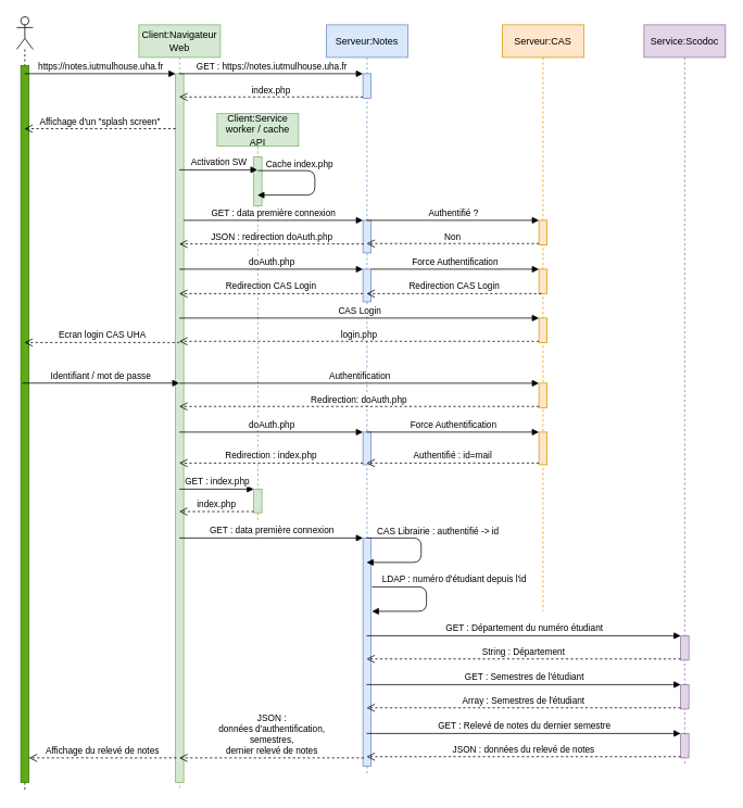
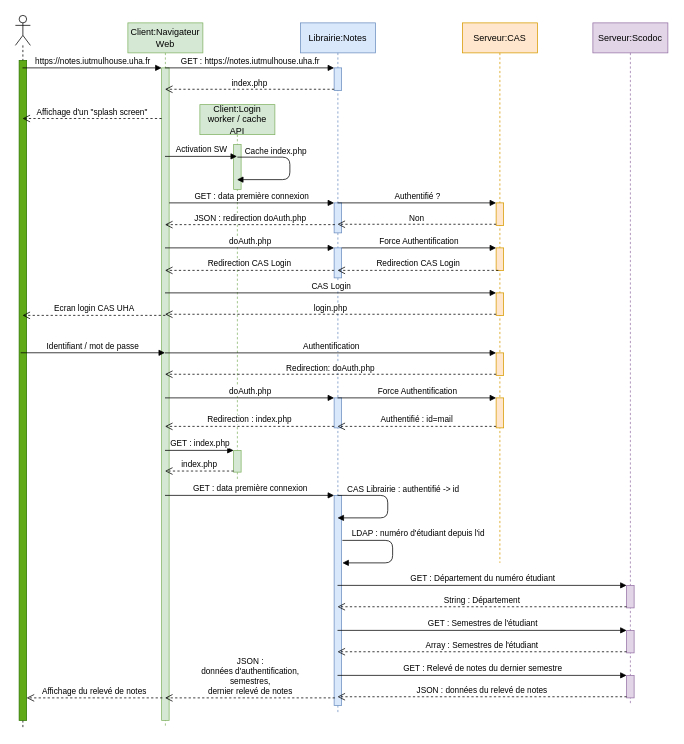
  <mxCell id="0" />
  <mxCell id="1" parent="0" />
  <mxCell id="2" value="Client:Navigateur Web" style="shape=umlLifeline;perimeter=lifelinePerimeter;whiteSpace=wrap;html=1;container=1;collapsible=0;recursiveResize=0;outlineConnect=0;fillColor=#d5e8d4;strokeColor=#82b366;" vertex="1" parent="1"><mxGeometry x="170" y="30" width="100" height="940" as="geometry" /></mxCell>
  <mxCell id="3" value="" style="html=1;points=[];perimeter=orthogonalPerimeter;fillColor=#d5e8d4;strokeColor=#82b366;" vertex="1" parent="2"><mxGeometry x="45" y="60" width="10" height="870" as="geometry" /></mxCell>
- <mxCell id="4" value="Serveur:Notes" style="shape=umlLifeline;perimeter=lifelinePerimeter;whiteSpace=wrap;html=1;container=1;collapsible=0;recursiveResize=0;outlineConnect=0;fillColor=#dae8fc;strokeColor=#6c8ebf;" vertex="1" parent="1"><mxGeometry x="400" y="30" width="100" height="920" as="geometry" /></mxCell>
+ <mxCell id="4" value="Librairie:Notes" style="shape=umlLifeline;perimeter=lifelinePerimeter;whiteSpace=wrap;html=1;container=1;collapsible=0;recursiveResize=0;outlineConnect=0;fillColor=#dae8fc;strokeColor=#6c8ebf;" vertex="1" parent="1"><mxGeometry x="400" y="30" width="100" height="920" as="geometry" /></mxCell>
  <mxCell id="5" value="" style="html=1;points=[];perimeter=orthogonalPerimeter;fillColor=#dae8fc;strokeColor=#6c8ebf;" vertex="1" parent="4"><mxGeometry x="45" y="60" width="10" height="30" as="geometry" /></mxCell>
  <mxCell id="6" value="" style="html=1;points=[];perimeter=orthogonalPerimeter;fillColor=#dae8fc;strokeColor=#6c8ebf;" vertex="1" parent="4"><mxGeometry x="45" y="240" width="10" height="40" as="geometry" /></mxCell>
  <mxCell id="7" value="" style="html=1;points=[];perimeter=orthogonalPerimeter;fillColor=#dae8fc;strokeColor=#6c8ebf;" vertex="1" parent="4"><mxGeometry x="45" y="300" width="10" height="40" as="geometry" /></mxCell>
  <mxCell id="8" value="" style="html=1;points=[];perimeter=orthogonalPerimeter;fillColor=#dae8fc;strokeColor=#6c8ebf;" vertex="1" parent="4"><mxGeometry x="45" y="500" width="10" height="40" as="geometry" /></mxCell>
  <mxCell id="9" value="" style="html=1;points=[];perimeter=orthogonalPerimeter;fillColor=#dae8fc;strokeColor=#6c8ebf;" vertex="1" parent="4"><mxGeometry x="45" y="630" width="10" height="280" as="geometry" /></mxCell>
  <mxCell id="10" value="Serveur:CAS" style="shape=umlLifeline;perimeter=lifelinePerimeter;whiteSpace=wrap;html=1;container=1;collapsible=0;recursiveResize=0;outlineConnect=0;fillColor=#ffe6cc;strokeColor=#d79b00;" vertex="1" parent="1"><mxGeometry x="616" y="30" width="100" height="720" as="geometry" /></mxCell>
  <mxCell id="11" value="" style="html=1;points=[];perimeter=orthogonalPerimeter;fillColor=#ffe6cc;strokeColor=#d79b00;" vertex="1" parent="10"><mxGeometry x="45" y="240" width="10" height="30" as="geometry" /></mxCell>
  <mxCell id="12" value="" style="html=1;points=[];perimeter=orthogonalPerimeter;fillColor=#ffe6cc;strokeColor=#d79b00;" vertex="1" parent="10"><mxGeometry x="45" y="300" width="10" height="30" as="geometry" /></mxCell>
  <mxCell id="13" value="" style="html=1;points=[];perimeter=orthogonalPerimeter;fillColor=#ffe6cc;strokeColor=#d79b00;" vertex="1" parent="10"><mxGeometry x="45" y="360" width="10" height="30" as="geometry" /></mxCell>
  <mxCell id="14" value="" style="html=1;points=[];perimeter=orthogonalPerimeter;fillColor=#ffe6cc;strokeColor=#d79b00;" vertex="1" parent="10"><mxGeometry x="45" y="440" width="10" height="30" as="geometry" /></mxCell>
  <mxCell id="15" value="" style="html=1;points=[];perimeter=orthogonalPerimeter;fillColor=#ffe6cc;strokeColor=#d79b00;" vertex="1" parent="10"><mxGeometry x="45" y="500" width="10" height="40" as="geometry" /></mxCell>
- <mxCell id="16" value="Client:Service worker / cache API" style="shape=umlLifeline;perimeter=lifelinePerimeter;whiteSpace=wrap;html=1;container=1;collapsible=0;recursiveResize=0;outlineConnect=0;fillColor=#d5e8d4;strokeColor=#82b366;" vertex="1" parent="1"><mxGeometry x="266" y="139" width="100" height="501" as="geometry" /></mxCell>
+ <mxCell id="16" value="Client:Login worker / cache API" style="shape=umlLifeline;perimeter=lifelinePerimeter;whiteSpace=wrap;html=1;container=1;collapsible=0;recursiveResize=0;outlineConnect=0;fillColor=#d5e8d4;strokeColor=#82b366;" vertex="1" parent="1"><mxGeometry x="266" y="139" width="100" height="501" as="geometry" /></mxCell>
  <mxCell id="17" value="" style="html=1;points=[];perimeter=orthogonalPerimeter;fillColor=#d5e8d4;strokeColor=#82b366;" vertex="1" parent="16"><mxGeometry x="45" y="53" width="10" height="60" as="geometry" /></mxCell>
  <mxCell id="18" value="" style="html=1;points=[];perimeter=orthogonalPerimeter;fillColor=#d5e8d4;strokeColor=#82b366;" vertex="1" parent="16"><mxGeometry x="45" y="461" width="10" height="29" as="geometry" /></mxCell>
  <mxCell id="19" value="" style="shape=umlLifeline;participant=umlActor;perimeter=lifelinePerimeter;whiteSpace=wrap;html=1;container=1;collapsible=0;recursiveResize=0;verticalAlign=top;spacingTop=36;outlineConnect=0;" vertex="1" parent="1"><mxGeometry x="20" y="20" width="20" height="950" as="geometry" /></mxCell>
  <mxCell id="20" value="" style="html=1;points=[];perimeter=orthogonalPerimeter;fillColor=#60a917;strokeColor=#2D7600;fontColor=#ffffff;" vertex="1" parent="19"><mxGeometry x="5" y="60" width="10" height="880" as="geometry" /></mxCell>
  <mxCell id="21" value="https://notes.iutmulhouse.uha.fr" style="html=1;verticalAlign=bottom;endArrow=block;entryX=0;entryY=0;" edge="1" target="3" parent="1" source="19"><mxGeometry relative="1" as="geometry"><mxPoint x="145" y="90" as="sourcePoint" /></mxGeometry></mxCell>
  <mxCell id="22" value="Affichage d'un &quot;splash screen&quot;" style="html=1;verticalAlign=bottom;endArrow=open;dashed=1;endSize=8;exitX=0;exitY=0.257;exitDx=0;exitDy=0;exitPerimeter=0;" edge="1" parent="1"><mxGeometry relative="1" as="geometry"><mxPoint x="29.5" y="157.52" as="targetPoint" /><mxPoint x="215" y="157.52" as="sourcePoint" /></mxGeometry></mxCell>
  <mxCell id="23" value="GET : https://notes.iutmulhouse.uha.fr" style="html=1;verticalAlign=bottom;endArrow=block;entryX=0;entryY=0;" edge="1" target="5" parent="1" source="2"><mxGeometry relative="1" as="geometry"><mxPoint x="375" y="90" as="sourcePoint" /></mxGeometry></mxCell>
  <mxCell id="24" value="index.php" style="html=1;verticalAlign=bottom;endArrow=open;dashed=1;endSize=8;exitX=0;exitY=0.95;" edge="1" source="5" parent="1" target="2"><mxGeometry relative="1" as="geometry"><mxPoint x="220" y="120" as="targetPoint" /></mxGeometry></mxCell>
  <mxCell id="25" value="" style="html=1;verticalAlign=bottom;endArrow=block;" edge="1" parent="1"><mxGeometry x="-0.373" y="60" width="80" relative="1" as="geometry"><mxPoint x="316" y="209" as="sourcePoint" /><mxPoint x="315.5" y="239" as="targetPoint" /><Array as="points"><mxPoint x="386" y="209" /><mxPoint x="386" y="239" /></Array><mxPoint x="1" as="offset" /></mxGeometry></mxCell>
  <mxCell id="26" value="Cache index.php" style="edgeLabel;html=1;align=center;verticalAlign=middle;resizable=0;points=[];" vertex="1" connectable="0" parent="25"><mxGeometry x="-0.39" y="2" relative="1" as="geometry"><mxPoint x="-2" y="-7" as="offset" /></mxGeometry></mxCell>
  <mxCell id="27" value="Activation SW" style="html=1;verticalAlign=bottom;endArrow=block;" edge="1" parent="1"><mxGeometry width="80" relative="1" as="geometry"><mxPoint x="219.5" y="208" as="sourcePoint" /><mxPoint x="315.5" y="208" as="targetPoint" /></mxGeometry></mxCell>
  <mxCell id="28" value="GET : data première connexion" style="html=1;verticalAlign=bottom;endArrow=block;entryX=0;entryY=0;" edge="1" target="6" parent="1" source="3"><mxGeometry relative="1" as="geometry"><mxPoint x="375" y="270" as="sourcePoint" /></mxGeometry></mxCell>
  <mxCell id="29" value="Authentifié ?" style="html=1;verticalAlign=bottom;endArrow=block;entryX=0;entryY=0;" edge="1" target="11" parent="1" source="4"><mxGeometry relative="1" as="geometry"><mxPoint x="621" y="270" as="sourcePoint" /></mxGeometry></mxCell>
  <mxCell id="30" value="JSON : redirection doAuth.php" style="html=1;verticalAlign=bottom;endArrow=open;dashed=1;endSize=8;exitX=0.1;exitY=0.725;exitDx=0;exitDy=0;exitPerimeter=0;" edge="1" source="6" parent="1" target="2"><mxGeometry relative="1" as="geometry"><mxPoint x="375" y="346" as="targetPoint" /></mxGeometry></mxCell>
  <mxCell id="31" value="Non" style="html=1;verticalAlign=bottom;endArrow=open;dashed=1;endSize=8;exitX=0;exitY=0.95;" edge="1" source="11" parent="1" target="4"><mxGeometry relative="1" as="geometry"><mxPoint x="591" y="346" as="targetPoint" /></mxGeometry></mxCell>
  <mxCell id="32" value="doAuth.php" style="html=1;verticalAlign=bottom;endArrow=block;entryX=0;entryY=0;" edge="1" target="7" parent="1" source="2"><mxGeometry relative="1" as="geometry"><mxPoint x="375" y="350" as="sourcePoint" /></mxGeometry></mxCell>
  <mxCell id="33" value="Redirection CAS Login" style="html=1;verticalAlign=bottom;endArrow=open;dashed=1;endSize=8;exitX=0;exitY=0.75;exitDx=0;exitDy=0;exitPerimeter=0;" edge="1" source="7" parent="1" target="2"><mxGeometry relative="1" as="geometry"><mxPoint x="375" y="426" as="targetPoint" /></mxGeometry></mxCell>
  <mxCell id="34" value="Force Authentification" style="html=1;verticalAlign=bottom;endArrow=block;entryX=0;entryY=0;" edge="1" target="12" parent="1" source="7"><mxGeometry relative="1" as="geometry"><mxPoint x="591" y="330" as="sourcePoint" /></mxGeometry></mxCell>
  <mxCell id="35" value="Redirection CAS Login" style="html=1;verticalAlign=bottom;endArrow=open;dashed=1;endSize=8;exitX=0.3;exitY=1;exitDx=0;exitDy=0;exitPerimeter=0;" edge="1" source="12" parent="1" target="4"><mxGeometry relative="1" as="geometry"><mxPoint x="591" y="406" as="targetPoint" /></mxGeometry></mxCell>
  <mxCell id="36" value="CAS Login" style="html=1;verticalAlign=bottom;endArrow=block;entryX=0;entryY=0;" edge="1" target="13" parent="1" source="2"><mxGeometry relative="1" as="geometry"><mxPoint x="591" y="380" as="sourcePoint" /></mxGeometry></mxCell>
  <mxCell id="37" value="login.php" style="html=1;verticalAlign=bottom;endArrow=open;dashed=1;endSize=8;exitX=0;exitY=0.95;" edge="1" source="13" parent="1" target="2"><mxGeometry relative="1" as="geometry"><mxPoint x="591" y="456" as="targetPoint" /></mxGeometry></mxCell>
  <mxCell id="38" value="Ecran login CAS UHA" style="html=1;verticalAlign=bottom;endArrow=open;dashed=1;endSize=8;" edge="1" parent="1" target="19"><mxGeometry relative="1" as="geometry"><mxPoint x="220" y="420" as="sourcePoint" /><mxPoint x="206" y="450" as="targetPoint" /></mxGeometry></mxCell>
  <mxCell id="39" value="Identifiant / mot de passe" style="html=1;verticalAlign=bottom;endArrow=block;exitX=0.2;exitY=0.622;exitDx=0;exitDy=0;exitPerimeter=0;" edge="1" parent="1"><mxGeometry width="80" relative="1" as="geometry"><mxPoint x="27" y="469.86" as="sourcePoint" /><mxPoint x="219.5" y="469.86" as="targetPoint" /></mxGeometry></mxCell>
  <mxCell id="40" value="Authentification" style="html=1;verticalAlign=bottom;endArrow=block;entryX=0;entryY=0;" edge="1" target="14" parent="1"><mxGeometry relative="1" as="geometry"><mxPoint x="219.5" y="470" as="sourcePoint" /></mxGeometry></mxCell>
  <mxCell id="41" value="Redirection: doAuth.php&lt;br&gt;" style="html=1;verticalAlign=bottom;endArrow=open;dashed=1;endSize=8;exitX=0;exitY=0.95;" edge="1" source="14" parent="1" target="2"><mxGeometry relative="1" as="geometry"><mxPoint x="591" y="546" as="targetPoint" /></mxGeometry></mxCell>
  <mxCell id="42" value="doAuth.php" style="html=1;verticalAlign=bottom;endArrow=block;entryX=0;entryY=0;" edge="1" target="8" parent="1"><mxGeometry relative="1" as="geometry"><mxPoint x="219.5" y="530" as="sourcePoint" /></mxGeometry></mxCell>
  <mxCell id="43" value="Redirection : index.php" style="html=1;verticalAlign=bottom;endArrow=open;dashed=1;endSize=8;exitX=0;exitY=0.95;" edge="1" source="8" parent="1" target="2"><mxGeometry relative="1" as="geometry"><mxPoint x="375" y="606" as="targetPoint" /></mxGeometry></mxCell>
  <mxCell id="44" value="Force Authentification" style="html=1;verticalAlign=bottom;endArrow=block;entryX=0;entryY=0;" edge="1" target="15" parent="1" source="4"><mxGeometry relative="1" as="geometry"><mxPoint x="591" y="530" as="sourcePoint" /></mxGeometry></mxCell>
  <mxCell id="45" value="Authentifié : id=mail" style="html=1;verticalAlign=bottom;endArrow=open;dashed=1;endSize=8;exitX=0;exitY=0.95;" edge="1" source="15" parent="1" target="4"><mxGeometry relative="1" as="geometry"><mxPoint x="591" y="606" as="targetPoint" /></mxGeometry></mxCell>
  <mxCell id="46" value="GET : index.php" style="html=1;verticalAlign=bottom;endArrow=block;entryX=0;entryY=0;" edge="1" target="18" parent="1" source="2"><mxGeometry relative="1" as="geometry"><mxPoint x="241" y="600" as="sourcePoint" /></mxGeometry></mxCell>
  <mxCell id="47" value="index.php" style="html=1;verticalAlign=bottom;endArrow=open;dashed=1;endSize=8;exitX=0;exitY=0.95;" edge="1" source="18" parent="1" target="2"><mxGeometry relative="1" as="geometry"><mxPoint x="241" y="676" as="targetPoint" /></mxGeometry></mxCell>
  <mxCell id="48" value="GET : data première connexion" style="html=1;verticalAlign=bottom;endArrow=block;entryX=0;entryY=0;" edge="1" parent="1" target="9" source="2"><mxGeometry relative="1" as="geometry"><mxPoint x="225" y="660" as="sourcePoint" /></mxGeometry></mxCell>
  <mxCell id="49" value="JSON : &lt;br&gt;données d'authentification, &lt;br&gt;semestres, &lt;br&gt;dernier relevé de notes" style="html=1;verticalAlign=bottom;endArrow=open;dashed=1;endSize=8;" edge="1" parent="1" target="2"><mxGeometry relative="1" as="geometry"><mxPoint x="219.5" y="689" as="targetPoint" /><mxPoint x="446" y="930" as="sourcePoint" /></mxGeometry></mxCell>
  <mxCell id="50" value="" style="html=1;verticalAlign=bottom;endArrow=block;" edge="1" parent="1" source="4" target="4"><mxGeometry x="-0.373" y="60" width="80" relative="1" as="geometry"><mxPoint x="446.5" y="660" as="sourcePoint" /><mxPoint x="446" y="690" as="targetPoint" /><Array as="points"><mxPoint x="516.5" y="660" /><mxPoint x="516.5" y="690" /></Array><mxPoint x="1" as="offset" /></mxGeometry></mxCell>
  <mxCell id="51" value="CAS Librairie : authentifié -&amp;gt; id" style="edgeLabel;html=1;align=center;verticalAlign=middle;resizable=0;points=[];" vertex="1" connectable="0" parent="50"><mxGeometry x="-0.39" y="2" relative="1" as="geometry"><mxPoint x="36.5" y="-7" as="offset" /></mxGeometry></mxCell>
- <mxCell id="52" value="Service:Scodoc" style="shape=umlLifeline;perimeter=lifelinePerimeter;whiteSpace=wrap;html=1;container=1;collapsible=0;recursiveResize=0;outlineConnect=0;fillColor=#e1d5e7;strokeColor=#9673a6;" vertex="1" parent="1"><mxGeometry x="790" y="30" width="100" height="910" as="geometry" /></mxCell>
+ <mxCell id="52" value="Serveur:Scodoc" style="shape=umlLifeline;perimeter=lifelinePerimeter;whiteSpace=wrap;html=1;container=1;collapsible=0;recursiveResize=0;outlineConnect=0;fillColor=#e1d5e7;strokeColor=#9673a6;" vertex="1" parent="1"><mxGeometry x="790" y="30" width="100" height="910" as="geometry" /></mxCell>
  <mxCell id="53" value="" style="html=1;points=[];perimeter=orthogonalPerimeter;fillColor=#e1d5e7;strokeColor=#9673a6;" vertex="1" parent="52"><mxGeometry x="45" y="750" width="10" height="30" as="geometry" /></mxCell>
  <mxCell id="54" value="" style="html=1;points=[];perimeter=orthogonalPerimeter;fillColor=#e1d5e7;strokeColor=#9673a6;" vertex="1" parent="52"><mxGeometry x="45" y="810" width="10" height="30" as="geometry" /></mxCell>
  <mxCell id="55" value="" style="html=1;points=[];perimeter=orthogonalPerimeter;fillColor=#e1d5e7;strokeColor=#9673a6;" vertex="1" parent="52"><mxGeometry x="45" y="870" width="10" height="30" as="geometry" /></mxCell>
  <mxCell id="56" value="" style="html=1;verticalAlign=bottom;endArrow=block;" edge="1" parent="1"><mxGeometry x="-0.373" y="60" width="80" relative="1" as="geometry"><mxPoint x="456" y="720" as="sourcePoint" /><mxPoint x="456" y="750" as="targetPoint" /><Array as="points"><mxPoint x="523" y="720" /><mxPoint x="523" y="750" /></Array><mxPoint x="1" as="offset" /></mxGeometry></mxCell>
  <mxCell id="57" value="LDAP : numéro d'étudiant depuis l'id" style="edgeLabel;html=1;align=center;verticalAlign=middle;resizable=0;points=[];" vertex="1" connectable="0" parent="56"><mxGeometry x="-0.39" y="2" relative="1" as="geometry"><mxPoint x="50" y="-8" as="offset" /></mxGeometry></mxCell>
  <mxCell id="58" value="GET : Département du numéro étudiant" style="html=1;verticalAlign=bottom;endArrow=block;entryX=0;entryY=0;" edge="1" target="53" parent="1" source="4"><mxGeometry relative="1" as="geometry"><mxPoint x="791" y="760" as="sourcePoint" /></mxGeometry></mxCell>
  <mxCell id="59" value="String : Département" style="html=1;verticalAlign=bottom;endArrow=open;dashed=1;endSize=8;exitX=0;exitY=0.95;" edge="1" source="53" parent="1" target="4"><mxGeometry relative="1" as="geometry"><mxPoint x="791" y="836" as="targetPoint" /></mxGeometry></mxCell>
  <mxCell id="60" value="GET : Semestres de l'étudiant" style="html=1;verticalAlign=bottom;endArrow=block;entryX=0;entryY=0;" edge="1" target="54" parent="1" source="4"><mxGeometry relative="1" as="geometry"><mxPoint x="791" y="840" as="sourcePoint" /></mxGeometry></mxCell>
  <mxCell id="61" value="Array : Semestres de l'étudiant" style="html=1;verticalAlign=bottom;endArrow=open;dashed=1;endSize=8;exitX=0;exitY=0.95;" edge="1" source="54" parent="1" target="4"><mxGeometry relative="1" as="geometry"><mxPoint x="791" y="916" as="targetPoint" /></mxGeometry></mxCell>
  <mxCell id="62" value="GET : Relevé de notes du dernier semestre" style="html=1;verticalAlign=bottom;endArrow=block;entryX=0;entryY=0;" edge="1" target="55" parent="1" source="4"><mxGeometry relative="1" as="geometry"><mxPoint x="791" y="900" as="sourcePoint" /></mxGeometry></mxCell>
  <mxCell id="63" value="JSON : données du relevé de notes" style="html=1;verticalAlign=bottom;endArrow=open;dashed=1;endSize=8;exitX=0;exitY=0.95;" edge="1" source="55" parent="1" target="4"><mxGeometry relative="1" as="geometry"><mxPoint x="791" y="976" as="targetPoint" /></mxGeometry></mxCell>
  <mxCell id="64" value="Affichage du relevé de notes" style="html=1;verticalAlign=bottom;endArrow=open;dashed=1;endSize=8;" edge="1" parent="1" target="20"><mxGeometry relative="1" as="geometry"><mxPoint x="216" y="930" as="sourcePoint" /><mxPoint x="406" y="700" as="targetPoint" /></mxGeometry></mxCell>
